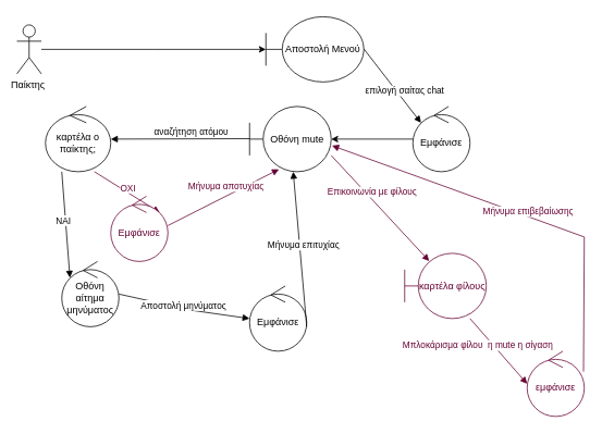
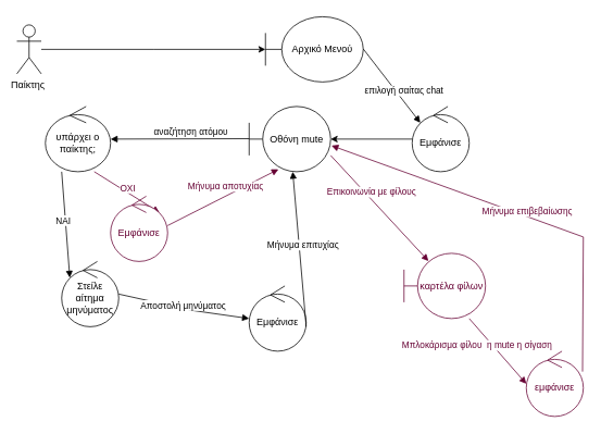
  <mxCell id="0" />
  <mxCell id="1" parent="0" />
  <mxCell id="2" style="edgeStyle=orthogonalEdgeStyle;rounded=0;orthogonalLoop=1;jettySize=auto;html=1;" edge="1" parent="1" source="3"><mxGeometry relative="1" as="geometry"><mxPoint x="325" y="60" as="targetPoint" /></mxGeometry></mxCell>
  <mxCell id="3" value="Παίκτης&amp;nbsp;&lt;br&gt;" style="shape=umlActor;verticalLabelPosition=bottom;verticalAlign=top;html=1;" vertex="1" parent="1"><mxGeometry x="20" y="30" width="30" height="60" as="geometry" /></mxCell>
- <mxCell id="4" value="Αποστολή Μενού" style="shape=umlBoundary;whiteSpace=wrap;html=1;" vertex="1" parent="1"><mxGeometry x="325" y="20" width="120" height="80" as="geometry" /></mxCell>
+ <mxCell id="4" value="Αρχικό Μενού" style="shape=umlBoundary;whiteSpace=wrap;html=1;" vertex="1" parent="1"><mxGeometry x="325" y="20" width="120" height="80" as="geometry" /></mxCell>
  <mxCell id="5" value="επιλογή σαίτας chat&lt;br&gt;" style="html=1;verticalAlign=bottom;endArrow=block;rounded=0;" edge="1" parent="1"><mxGeometry x="0.371" y="3" width="80" relative="1" as="geometry"><mxPoint x="445" y="59.5" as="sourcePoint" /><mxPoint x="515" y="150" as="targetPoint" /><mxPoint y="1" as="offset" /></mxGeometry></mxCell>
  <mxCell id="6" value="Εμφάνισε" style="ellipse;shape=umlControl;whiteSpace=wrap;html=1;" vertex="1" parent="1"><mxGeometry x="505" y="130" width="70" height="80" as="geometry" /></mxCell>
  <mxCell id="7" style="edgeStyle=orthogonalEdgeStyle;rounded=0;orthogonalLoop=1;jettySize=auto;html=1;" edge="1" parent="1"><mxGeometry relative="1" as="geometry"><mxPoint x="405" y="170" as="targetPoint" /><mxPoint x="505" y="170" as="sourcePoint" /></mxGeometry></mxCell>
  <mxCell id="8" value="Οθόνη mute" style="shape=umlBoundary;whiteSpace=wrap;html=1;" vertex="1" parent="1"><mxGeometry x="305" y="130" width="100" height="80" as="geometry" /></mxCell>
  <mxCell id="9" value="αναζήτηση ατόμου&amp;nbsp;" style="html=1;verticalAlign=bottom;endArrow=block;rounded=0;" edge="1" parent="1"><mxGeometry x="-0.176" width="80" relative="1" as="geometry"><mxPoint x="305" y="169.5" as="sourcePoint" /><mxPoint x="135" y="170" as="targetPoint" /><mxPoint as="offset" /></mxGeometry></mxCell>
- <mxCell id="10" value="καρτέλα ο παίκτης;" style="ellipse;shape=umlControl;whiteSpace=wrap;html=1;" vertex="1" parent="1"><mxGeometry x="55" y="130" width="80" height="80" as="geometry" /></mxCell>
+ <mxCell id="10" value="υπάρχει ο παίκτης;" style="ellipse;shape=umlControl;whiteSpace=wrap;html=1;" vertex="1" parent="1"><mxGeometry x="55" y="130" width="80" height="80" as="geometry" /></mxCell>
  <mxCell id="11" value="ΝΑΙ" style="html=1;verticalAlign=bottom;endArrow=block;rounded=0;exitX=0.622;exitY=1;exitDx=0;exitDy=0;exitPerimeter=0;" edge="1" parent="1"><mxGeometry x="0.062" y="-3" width="80" relative="1" as="geometry"><mxPoint x="75" y="210" as="sourcePoint" /><mxPoint x="85" y="340" as="targetPoint" /><Array as="points" /><mxPoint as="offset" /></mxGeometry></mxCell>
  <mxCell id="12" value="ΟΧΙ" style="html=1;verticalAlign=bottom;endArrow=block;rounded=0;strokeColor=#660033;fontColor=#660033;exitX=0.75;exitY=1;exitDx=0;exitDy=0;exitPerimeter=0;" edge="1" parent="1" source="10"><mxGeometry x="0.062" y="-3" width="80" relative="1" as="geometry"><mxPoint x="205" y="312.25" as="sourcePoint" /><mxPoint x="195" y="260" as="targetPoint" /><mxPoint as="offset" /></mxGeometry></mxCell>
- <mxCell id="13" value="Οθόνη αίτημα μηνύματος" style="ellipse;shape=umlControl;whiteSpace=wrap;html=1;" vertex="1" parent="1"><mxGeometry x="75" y="320" width="70" height="80" as="geometry" /></mxCell>
+ <mxCell id="13" value="Στείλε αίτημα μηνύματος" style="ellipse;shape=umlControl;whiteSpace=wrap;html=1;" vertex="1" parent="1"><mxGeometry x="75" y="320" width="70" height="80" as="geometry" /></mxCell>
  <mxCell id="14" value="Αποστολή μηνύματος" style="html=1;verticalAlign=bottom;endArrow=block;rounded=0;" edge="1" parent="1"><mxGeometry x="0.004" y="-5" width="80" relative="1" as="geometry"><mxPoint x="145" y="360" as="sourcePoint" /><mxPoint x="305" y="390" as="targetPoint" /><mxPoint as="offset" /><Array as="points"><mxPoint x="235" y="380" /></Array></mxGeometry></mxCell>
  <mxCell id="15" value="Εμφάνισε" style="ellipse;shape=umlControl;whiteSpace=wrap;html=1;" vertex="1" parent="1"><mxGeometry x="305" y="350" width="70" height="80" as="geometry" /></mxCell>
  <mxCell id="16" value="Μήνυμα επιτυχίας" style="html=1;verticalAlign=bottom;endArrow=block;rounded=0;exitX=1.014;exitY=0.513;exitDx=0;exitDy=0;exitPerimeter=0;" edge="1" parent="1" target="8"><mxGeometry x="-0.045" y="-4" width="80" relative="1" as="geometry"><mxPoint x="375" y="400" as="sourcePoint" /><mxPoint x="495" y="400" as="targetPoint" /><mxPoint as="offset" /></mxGeometry></mxCell>
  <mxCell id="17" value="Εμφάνισε" style="ellipse;shape=umlControl;whiteSpace=wrap;html=1;strokeColor=#660033;fontColor=#660033;" vertex="1" parent="1"><mxGeometry x="135" y="240" width="70" height="80" as="geometry" /></mxCell>
  <mxCell id="18" value="Μήνυμα αποτυχίας" style="html=1;verticalAlign=bottom;endArrow=block;rounded=0;exitX=1.043;exitY=0.475;exitDx=0;exitDy=0;exitPerimeter=0;fontColor=#660033;strokeColor=#660033;entryX=0.36;entryY=0.963;entryDx=0;entryDy=0;entryPerimeter=0;" edge="1" parent="1" target="8"><mxGeometry x="0.06" y="3" width="80" relative="1" as="geometry"><mxPoint x="205" y="276.01" as="sourcePoint" /><mxPoint x="375" y="270" as="targetPoint" /><mxPoint as="offset" /></mxGeometry></mxCell>
  <mxCell id="19" value="Επικοινωνία με φίλους" style="html=1;verticalAlign=bottom;endArrow=block;rounded=0;exitX=1;exitY=0.75;exitDx=0;exitDy=0;exitPerimeter=0;fontColor=#660033;strokeColor=#660033;" edge="1" parent="1" source="8"><mxGeometry x="-0.176" width="80" relative="1" as="geometry"><mxPoint x="695" y="319" as="sourcePoint" /><mxPoint x="525" y="319.5" as="targetPoint" /><mxPoint as="offset" /></mxGeometry></mxCell>
- <mxCell id="20" value="καρτέλα φίλους" style="shape=umlBoundary;whiteSpace=wrap;html=1;strokeColor=#660033;fontColor=#660033;" vertex="1" parent="1"><mxGeometry x="495" y="310" width="100" height="80" as="geometry" /></mxCell>
+ <mxCell id="20" value="καρτέλα φίλων" style="shape=umlBoundary;whiteSpace=wrap;html=1;strokeColor=#660033;fontColor=#660033;" vertex="1" parent="1"><mxGeometry x="495" y="310" width="100" height="80" as="geometry" /></mxCell>
  <mxCell id="21" value="Μπλοκάρισμα φίλου&amp;nbsp; η mute η σίγαση&amp;nbsp;" style="html=1;verticalAlign=bottom;endArrow=block;rounded=0;exitX=1;exitY=0.75;exitDx=0;exitDy=0;exitPerimeter=0;fontColor=#660033;strokeColor=#660033;" edge="1" parent="1"><mxGeometry x="-0.271" y="-19" width="80" relative="1" as="geometry"><mxPoint x="575" y="390" as="sourcePoint" /><mxPoint x="645" y="470" as="targetPoint" /><mxPoint as="offset" /></mxGeometry></mxCell>
  <mxCell id="22" value="εμφάνισε" style="ellipse;shape=umlControl;whiteSpace=wrap;html=1;fontColor=#660033;strokeColor=#660033;" vertex="1" parent="1"><mxGeometry x="645" y="430" width="70" height="80" as="geometry" /></mxCell>
  <mxCell id="23" value="Μήνυμα επιβεβαίωσης" style="html=1;verticalAlign=bottom;endArrow=block;rounded=0;exitX=0.986;exitY=0.313;exitDx=0;exitDy=0;exitPerimeter=0;fontColor=#660033;strokeColor=#660033;entryX=1.01;entryY=0.6;entryDx=0;entryDy=0;entryPerimeter=0;" edge="1" parent="1" source="22" target="8"><mxGeometry x="-0.04" y="3" width="80" relative="1" as="geometry"><mxPoint x="795" y="340" as="sourcePoint" /><mxPoint x="725" y="270" as="targetPoint" /><mxPoint as="offset" /><Array as="points"><mxPoint x="715" y="290" /></Array></mxGeometry></mxCell>
